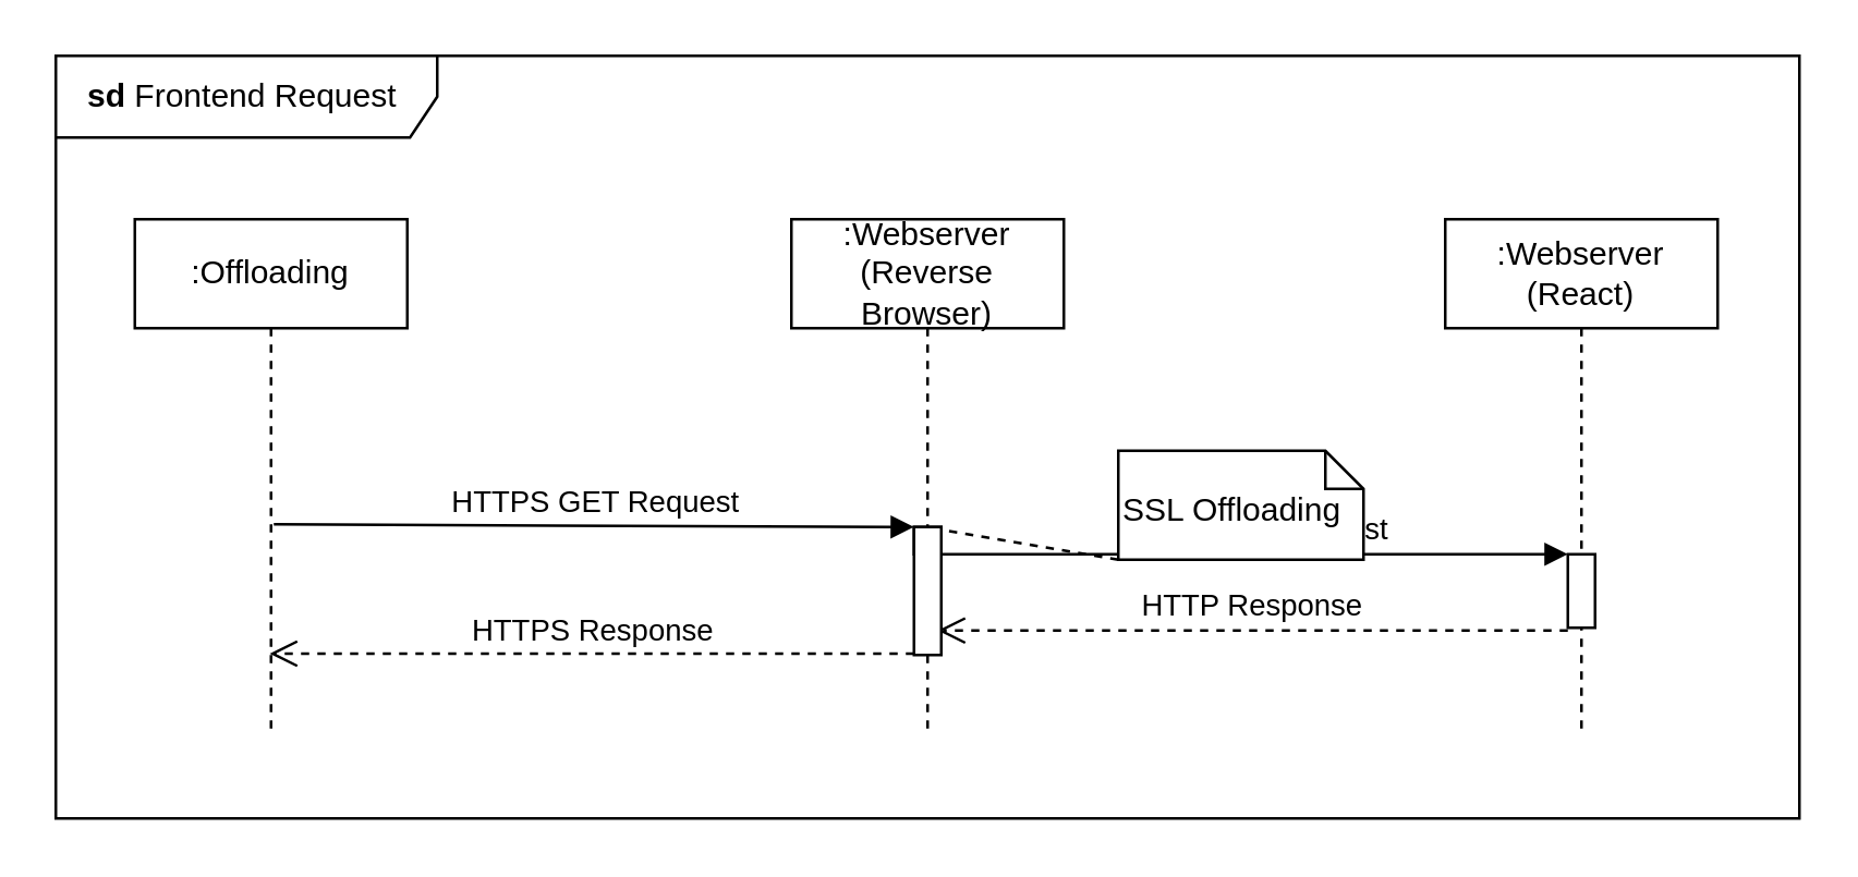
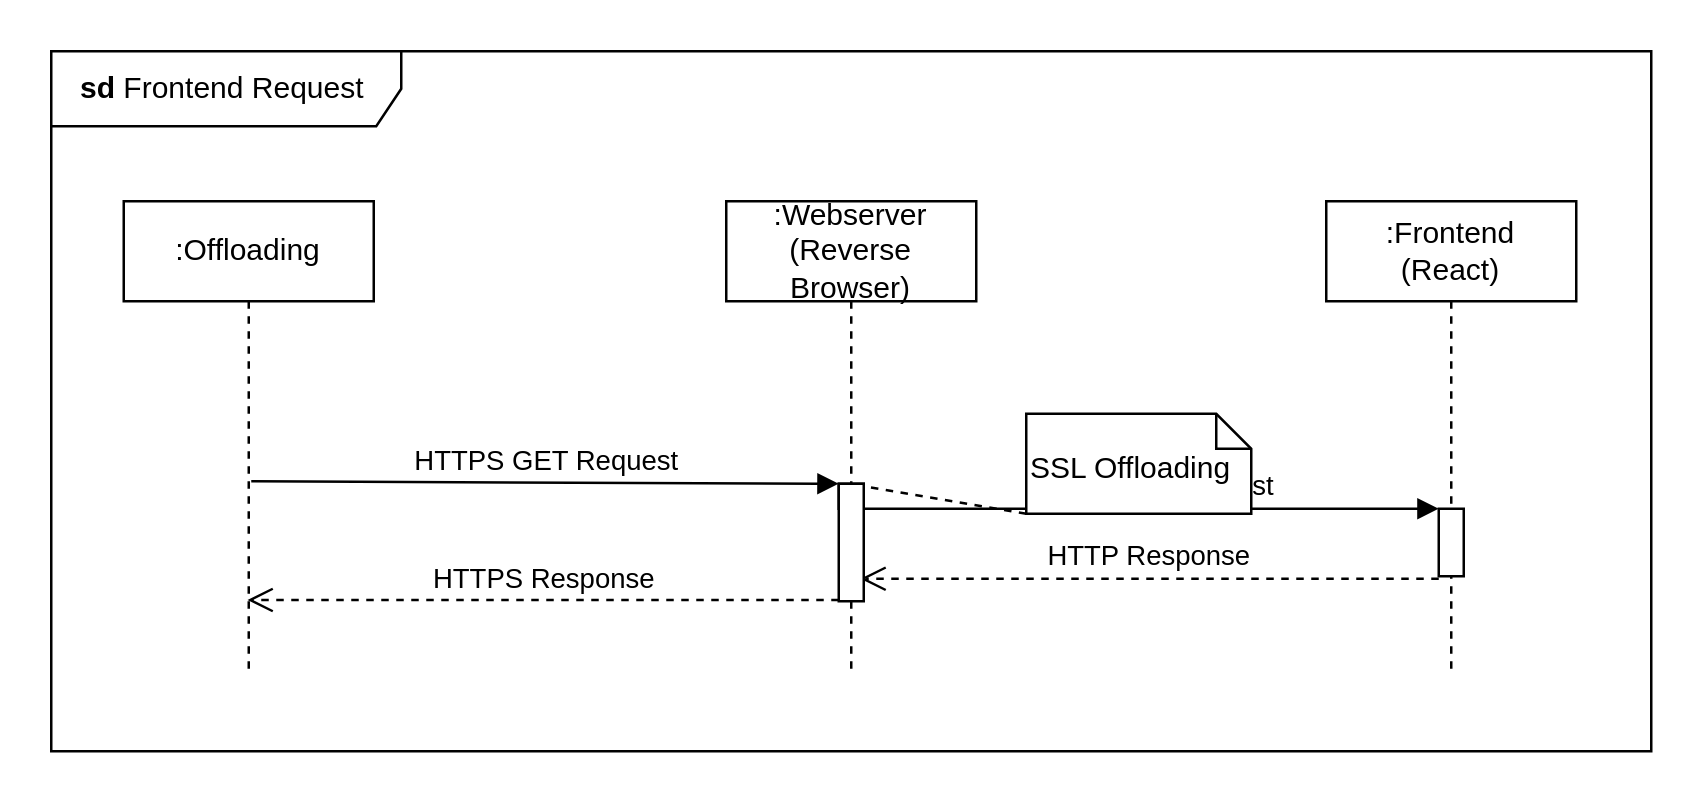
  <mxCell id="0" />
  <mxCell id="1" parent="0" />
  <mxCell id="2" value="&lt;b&gt;sd&lt;/b&gt; Frontend Request" style="shape=umlFrame;whiteSpace=wrap;html=1;width=140;height=30;align=left;spacingLeft=10;" vertex="1" parent="1"><mxGeometry x="20" y="20" width="640" height="280" as="geometry" /></mxCell>
  <mxCell id="3" value=":Offloading" style="shape=umlLifeline;perimeter=lifelinePerimeter;whiteSpace=wrap;html=1;container=1;collapsible=0;recursiveResize=0;outlineConnect=0;" vertex="1" parent="1"><mxGeometry x="49" y="80" width="100" height="190" as="geometry" /></mxCell>
  <mxCell id="4" value=":Webserver (Reverse Browser)" style="shape=umlLifeline;perimeter=lifelinePerimeter;whiteSpace=wrap;html=1;container=1;collapsible=0;recursiveResize=0;outlineConnect=0;" vertex="1" parent="1"><mxGeometry x="290" y="80" width="100" height="190" as="geometry" /></mxCell>
  <mxCell id="5" value="" style="html=1;points=[];perimeter=orthogonalPerimeter;" vertex="1" parent="4"><mxGeometry x="45" y="113" width="10" height="10" as="geometry" /></mxCell>
- <mxCell id="6" value=":Webserver&lt;br&gt;(React)" style="shape=umlLifeline;perimeter=lifelinePerimeter;whiteSpace=wrap;html=1;container=1;collapsible=0;recursiveResize=0;outlineConnect=0;" vertex="1" parent="1"><mxGeometry x="530" y="80" width="100" height="190" as="geometry" /></mxCell>
+ <mxCell id="6" value=":Frontend&lt;br&gt;(React)" style="shape=umlLifeline;perimeter=lifelinePerimeter;whiteSpace=wrap;html=1;container=1;collapsible=0;recursiveResize=0;outlineConnect=0;" vertex="1" parent="1"><mxGeometry x="530" y="80" width="100" height="190" as="geometry" /></mxCell>
  <mxCell id="7" value="" style="html=1;points=[];perimeter=orthogonalPerimeter;" vertex="1" parent="6"><mxGeometry x="45" y="123" width="10" height="27" as="geometry" /></mxCell>
  <mxCell id="8" value="HTTP Response" style="html=1;verticalAlign=bottom;endArrow=open;dashed=1;endSize=8;entryX=0.867;entryY=0.1;entryDx=0;entryDy=0;entryPerimeter=0;" edge="1" parent="1"><mxGeometry relative="1" as="geometry"><mxPoint x="343.67" y="231" as="targetPoint" /><mxPoint x="575" y="231" as="sourcePoint" /></mxGeometry></mxCell>
  <mxCell id="9" value="HTTP GET Request" style="html=1;verticalAlign=bottom;endArrow=block;entryX=0;entryY=0;" edge="1" parent="1" source="5" target="7"><mxGeometry relative="1" as="geometry"><mxPoint x="379.667" y="203" as="sourcePoint" /></mxGeometry></mxCell>
  <mxCell id="10" value="&lt;br&gt;SSL Offloading" style="shape=note;whiteSpace=wrap;html=1;size=14;verticalAlign=top;align=left;spacingTop=-6;" vertex="1" parent="1"><mxGeometry x="410" y="165" width="90" height="40" as="geometry" /></mxCell>
  <mxCell id="11" value="" style="html=1;verticalAlign=bottom;endArrow=none;dashed=1;endSize=8;entryX=1;entryY=0.1;entryDx=0;entryDy=0;entryPerimeter=0;exitX=0;exitY=1;exitDx=0;exitDy=0;exitPerimeter=0;endFill=0;" edge="1" parent="1" source="10" target="5"><mxGeometry relative="1" as="geometry"><mxPoint x="640" y="160" as="sourcePoint" /><mxPoint x="560" y="160" as="targetPoint" /></mxGeometry></mxCell>
  <mxCell id="12" value="" style="html=1;points=[];perimeter=orthogonalPerimeter;" vertex="1" parent="1"><mxGeometry x="335" y="193" width="10" height="47" as="geometry" /></mxCell>
  <mxCell id="13" value="HTTPS GET Request" style="html=1;verticalAlign=bottom;startArrow=none;endArrow=block;startSize=8;exitX=0.51;exitY=0.272;exitDx=0;exitDy=0;exitPerimeter=0;startFill=0;" edge="1" parent="1" target="12"><mxGeometry relative="1" as="geometry"><mxPoint x="100" y="192.04" as="sourcePoint" /></mxGeometry></mxCell>
  <mxCell id="14" value="HTTPS Response" style="html=1;verticalAlign=bottom;endArrow=open;dashed=1;endSize=8;exitX=0;exitY=0.95;" edge="1" parent="1"><mxGeometry relative="1" as="geometry"><mxPoint x="98.5" y="239.5" as="targetPoint" /><mxPoint x="335" y="239.5" as="sourcePoint" /></mxGeometry></mxCell>
